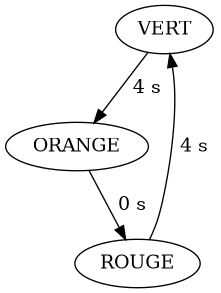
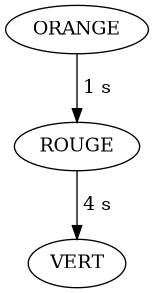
  digraph {
    VERT
    ORANGE
    ROUGE
-   VERT -> ORANGE [label=" 4 s "]
-   ORANGE -> ROUGE [label=" 0 s "]
+   ORANGE -> ROUGE [label=" 1 s "]
    ROUGE -> VERT [label=" 4 s "]
  }
